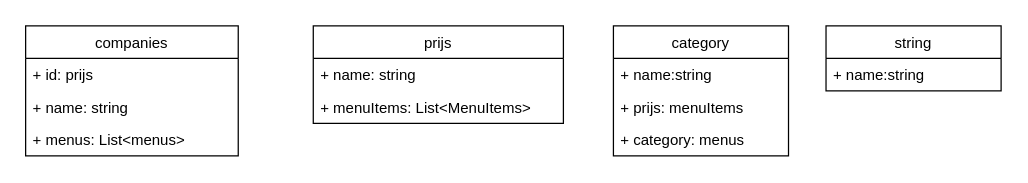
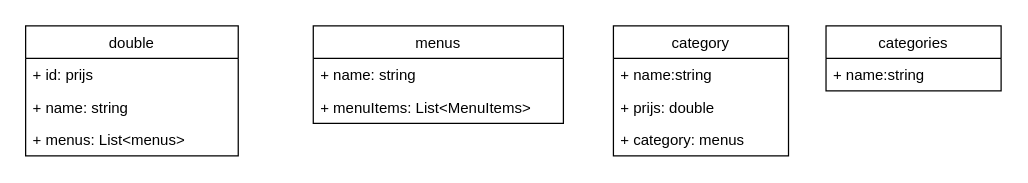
  <mxCell id="0" />
  <mxCell id="1" parent="0" />
  <mxCell id="2" value="category" style="swimlane;fontStyle=0;childLayout=stackLayout;horizontal=1;startSize=26;fillColor=none;horizontalStack=0;resizeParent=1;resizeParentMax=0;resizeLast=0;collapsible=1;marginBottom=0;" vertex="1" parent="1"><mxGeometry x="490" y="20" width="140" height="104" as="geometry" /></mxCell>
  <mxCell id="3" value="+ name:string" style="text;strokeColor=none;fillColor=none;align=left;verticalAlign=top;spacingLeft=4;spacingRight=4;overflow=hidden;rotatable=0;points=[[0,0.5],[1,0.5]];portConstraint=eastwest;" vertex="1" parent="2"><mxGeometry y="26" width="140" height="26" as="geometry" /></mxCell>
- <mxCell id="4" value="+ prijs: menuItems" style="text;strokeColor=none;fillColor=none;align=left;verticalAlign=top;spacingLeft=4;spacingRight=4;overflow=hidden;rotatable=0;points=[[0,0.5],[1,0.5]];portConstraint=eastwest;" vertex="1" parent="2"><mxGeometry y="52" width="140" height="26" as="geometry" /></mxCell>
+ <mxCell id="4" value="+ prijs: double" style="text;strokeColor=none;fillColor=none;align=left;verticalAlign=top;spacingLeft=4;spacingRight=4;overflow=hidden;rotatable=0;points=[[0,0.5],[1,0.5]];portConstraint=eastwest;" vertex="1" parent="2"><mxGeometry y="52" width="140" height="26" as="geometry" /></mxCell>
  <mxCell id="5" value="+ category: menus" style="text;strokeColor=none;fillColor=none;align=left;verticalAlign=top;spacingLeft=4;spacingRight=4;overflow=hidden;rotatable=0;points=[[0,0.5],[1,0.5]];portConstraint=eastwest;" vertex="1" parent="2"><mxGeometry y="78" width="140" height="26" as="geometry" /></mxCell>
- <mxCell id="6" value="companies" style="swimlane;fontStyle=0;childLayout=stackLayout;horizontal=1;startSize=26;fillColor=none;horizontalStack=0;resizeParent=1;resizeParentMax=0;resizeLast=0;collapsible=1;marginBottom=0;" vertex="1" parent="1"><mxGeometry x="20" y="20" width="170" height="104" as="geometry" /></mxCell>
+ <mxCell id="6" value="double" style="swimlane;fontStyle=0;childLayout=stackLayout;horizontal=1;startSize=26;fillColor=none;horizontalStack=0;resizeParent=1;resizeParentMax=0;resizeLast=0;collapsible=1;marginBottom=0;" vertex="1" parent="1"><mxGeometry x="20" y="20" width="170" height="104" as="geometry" /></mxCell>
  <mxCell id="7" value="+ id: prijs&#10;" style="text;strokeColor=none;fillColor=none;align=left;verticalAlign=top;spacingLeft=4;spacingRight=4;overflow=hidden;rotatable=0;points=[[0,0.5],[1,0.5]];portConstraint=eastwest;" vertex="1" parent="6"><mxGeometry y="26" width="170" height="26" as="geometry" /></mxCell>
  <mxCell id="8" value="+ name: string" style="text;strokeColor=none;fillColor=none;align=left;verticalAlign=top;spacingLeft=4;spacingRight=4;overflow=hidden;rotatable=0;points=[[0,0.5],[1,0.5]];portConstraint=eastwest;" vertex="1" parent="6"><mxGeometry y="52" width="170" height="26" as="geometry" /></mxCell>
  <mxCell id="9" value="+ menus: List&lt;menus&gt;" style="text;strokeColor=none;fillColor=none;align=left;verticalAlign=top;spacingLeft=4;spacingRight=4;overflow=hidden;rotatable=0;points=[[0,0.5],[1,0.5]];portConstraint=eastwest;" vertex="1" parent="6"><mxGeometry y="78" width="170" height="26" as="geometry" /></mxCell>
- <mxCell id="10" value="prijs" style="swimlane;fontStyle=0;childLayout=stackLayout;horizontal=1;startSize=26;fillColor=none;horizontalStack=0;resizeParent=1;resizeParentMax=0;resizeLast=0;collapsible=1;marginBottom=0;" vertex="1" parent="1"><mxGeometry x="250" y="20" width="200" height="78" as="geometry" /></mxCell>
+ <mxCell id="10" value="menus" style="swimlane;fontStyle=0;childLayout=stackLayout;horizontal=1;startSize=26;fillColor=none;horizontalStack=0;resizeParent=1;resizeParentMax=0;resizeLast=0;collapsible=1;marginBottom=0;" vertex="1" parent="1"><mxGeometry x="250" y="20" width="200" height="78" as="geometry" /></mxCell>
  <mxCell id="11" value="+ name: string" style="text;strokeColor=none;fillColor=none;align=left;verticalAlign=top;spacingLeft=4;spacingRight=4;overflow=hidden;rotatable=0;points=[[0,0.5],[1,0.5]];portConstraint=eastwest;" vertex="1" parent="10"><mxGeometry y="26" width="200" height="26" as="geometry" /></mxCell>
  <mxCell id="12" value="+ menuItems: List&lt;MenuItems&gt;" style="text;strokeColor=none;fillColor=none;align=left;verticalAlign=top;spacingLeft=4;spacingRight=4;overflow=hidden;rotatable=0;points=[[0,0.5],[1,0.5]];portConstraint=eastwest;" vertex="1" parent="10"><mxGeometry y="52" width="200" height="26" as="geometry" /></mxCell>
- <mxCell id="13" value="string" style="swimlane;fontStyle=0;childLayout=stackLayout;horizontal=1;startSize=26;fillColor=none;horizontalStack=0;resizeParent=1;resizeParentMax=0;resizeLast=0;collapsible=1;marginBottom=0;" vertex="1" parent="1"><mxGeometry x="660" y="20" width="140" height="52" as="geometry" /></mxCell>
+ <mxCell id="13" value="categories" style="swimlane;fontStyle=0;childLayout=stackLayout;horizontal=1;startSize=26;fillColor=none;horizontalStack=0;resizeParent=1;resizeParentMax=0;resizeLast=0;collapsible=1;marginBottom=0;" vertex="1" parent="1"><mxGeometry x="660" y="20" width="140" height="52" as="geometry" /></mxCell>
  <mxCell id="14" value="+ name:string" style="text;strokeColor=none;fillColor=none;align=left;verticalAlign=top;spacingLeft=4;spacingRight=4;overflow=hidden;rotatable=0;points=[[0,0.5],[1,0.5]];portConstraint=eastwest;" vertex="1" parent="13"><mxGeometry y="26" width="140" height="26" as="geometry" /></mxCell>
